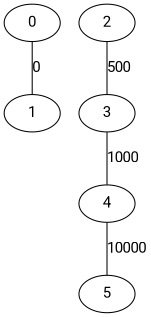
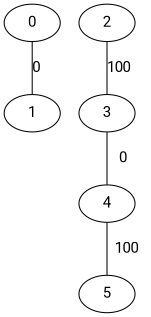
  graph {
    fontname=Roboto
    node [fontname=Roboto]
    edge [fontname=Roboto]
    0
    1
    2
    3
    4
    5
    0 -- 1 [label=0]
-   2 -- 3 [label=500]
-   3 -- 4 [label=1000]
-   4 -- 5 [label=10000]
+   2 -- 3 [label=100]
+   3 -- 4 [label=0]
+   4 -- 5 [label=100]
  }
